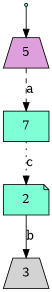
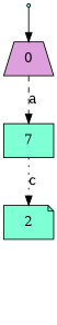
  digraph {
    node [fillcolor=aquamarine shape=trapezium style=filled]
    edge [style=solid]
    init_ [shape=point]
-   0 [fillcolor=plum label=5]
+   0 [fillcolor=plum]
    n3 [label=7 shape=box]
    2 [shape=note]
-   3 [fillcolor=lightgrey]
    init_ -> 0
    0 -> n3 [label=a style=dashed]
    n3 -> 2 [label=c style=dotted]
-   2 -> 3 [label=b]
  }
